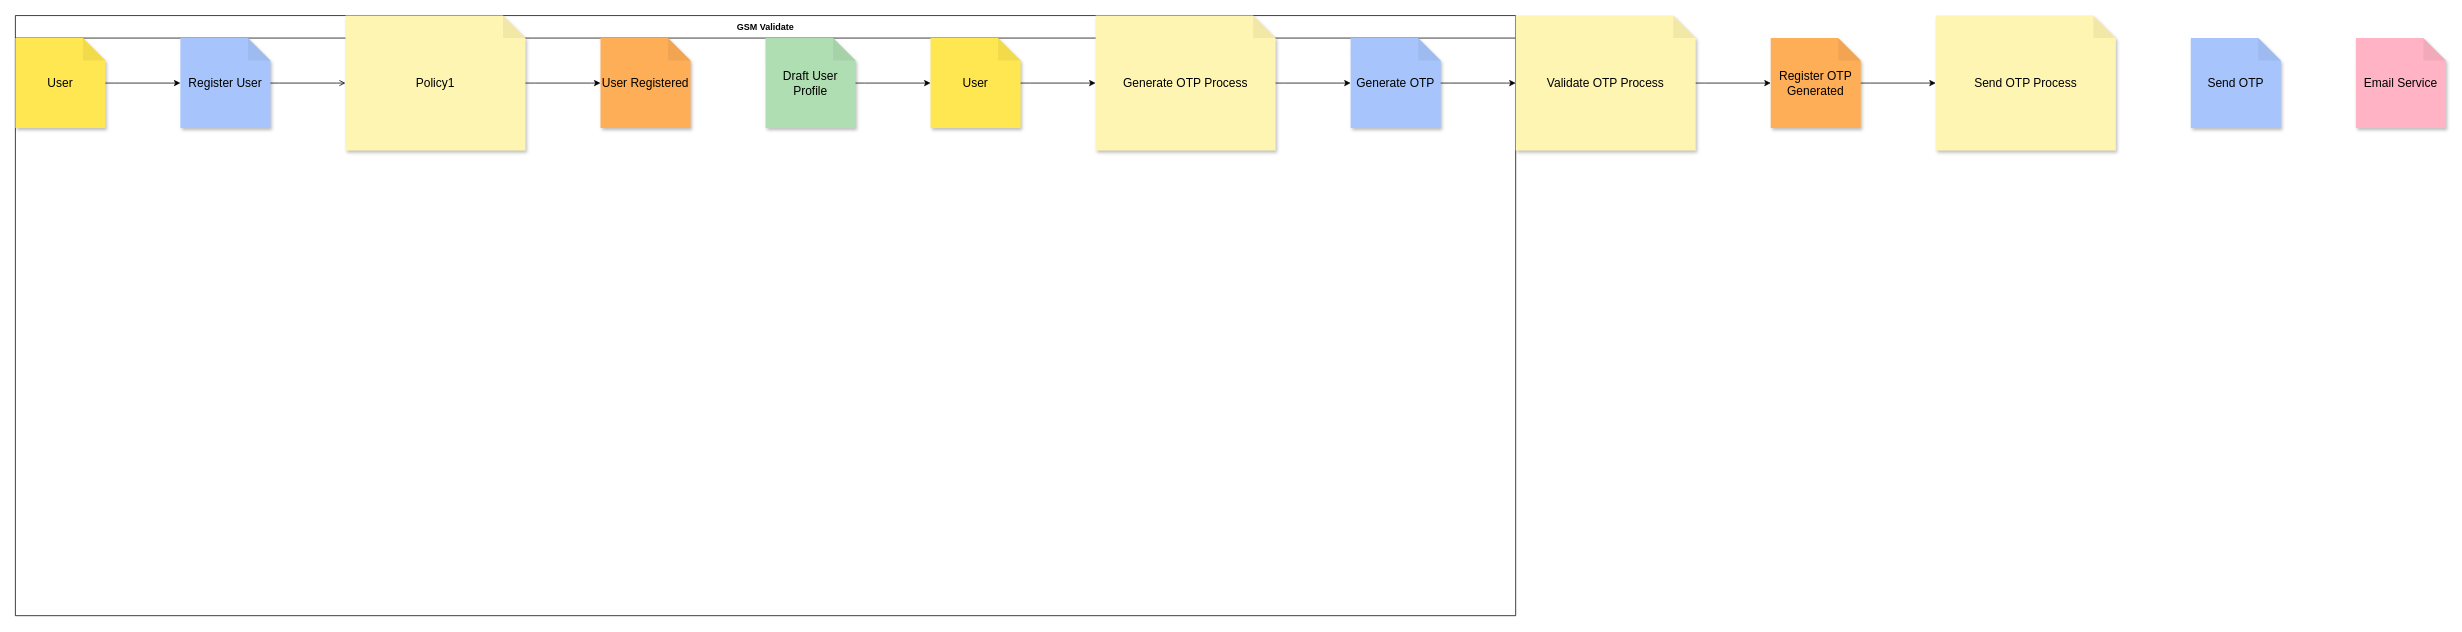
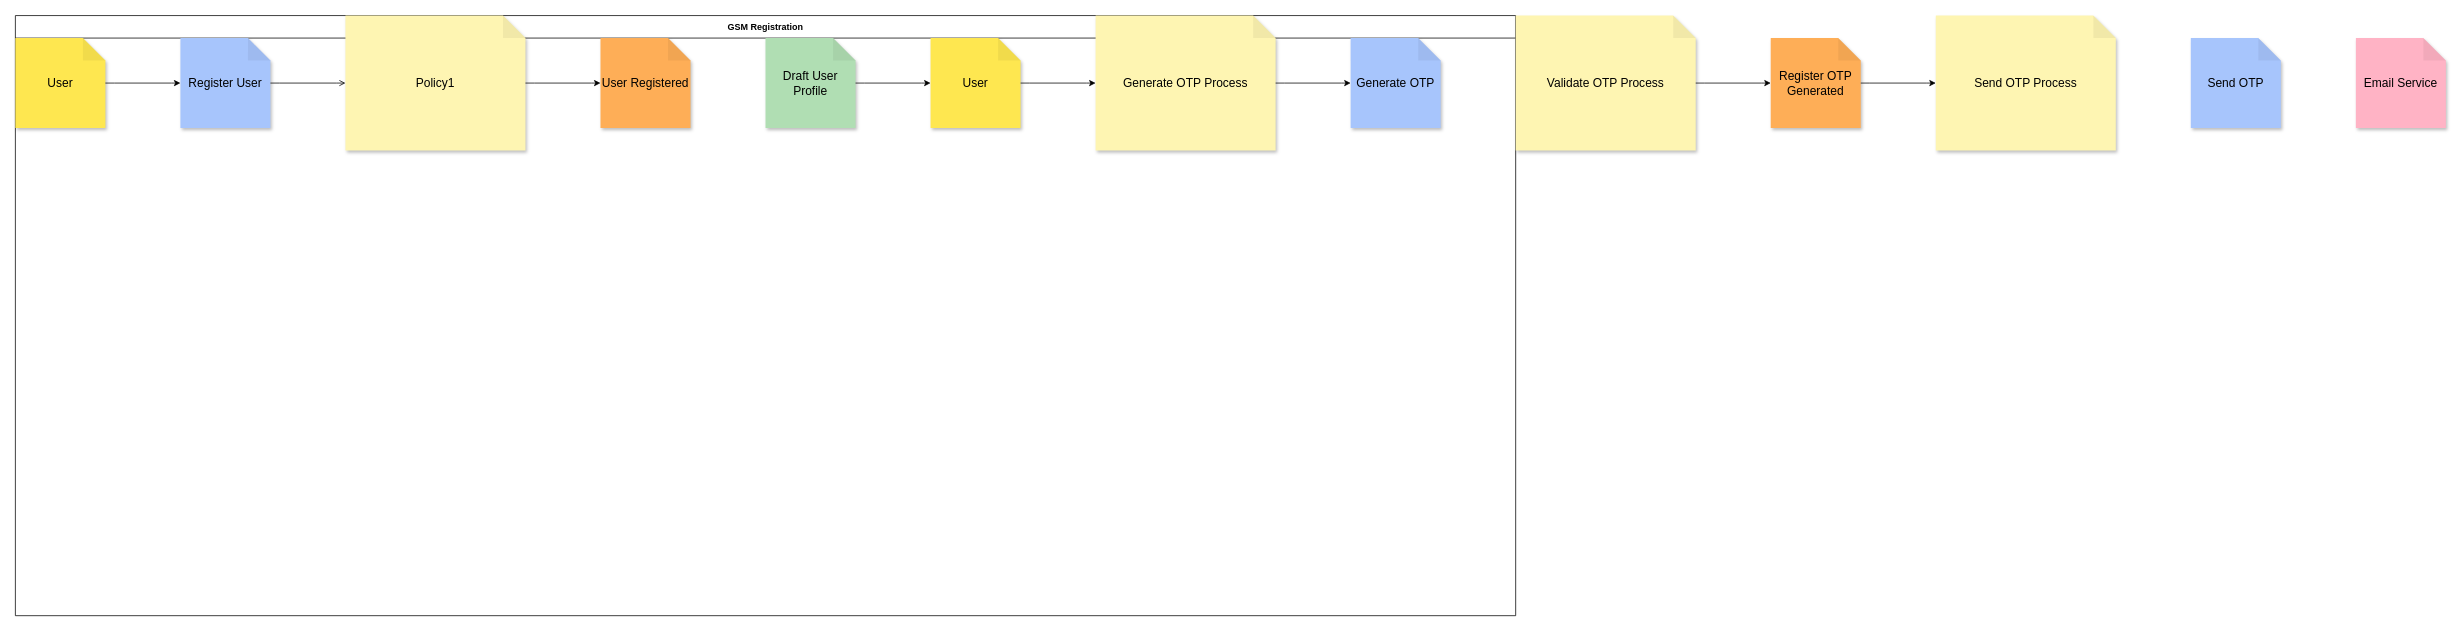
  <mxCell id="0" />
  <mxCell id="1" parent="0" />
- <mxCell id="2" value="GSM Validate" style="swimlane;startSize=30;horizontal=1;" parent="1" vertex="1"><mxGeometry y="20" width="2000" height="800" as="geometry" x="20" /></mxCell>
+ <mxCell id="2" value="GSM Registration" style="swimlane;startSize=30;horizontal=1;" parent="1" vertex="1"><mxGeometry y="20" width="2000" height="800" as="geometry" x="20" /></mxCell>
  <mxCell id="3" value="User" style="shape=note;whiteSpace=wrap;html=1;backgroundOutline=1;darkOpacity=0.05;fillColor=#fee750;strokeColor=none;fontSize=16;fontStyle=0;rotation=0;shadow=1;" parent="2" vertex="1"><mxGeometry y="30" width="120" height="120" as="geometry" /></mxCell>
  <mxCell id="4" value="User" style="shape=note;whiteSpace=wrap;html=1;backgroundOutline=1;darkOpacity=0.05;fillColor=#fee750;strokeColor=none;fontSize=16;fontStyle=0;rotation=0;shadow=1;" parent="2" vertex="1"><mxGeometry x="1220" y="30" width="120" height="120" as="geometry" /></mxCell>
  <mxCell id="5" value="Draft User Profile" style="shape=note;whiteSpace=wrap;html=1;backgroundOutline=1;darkOpacity=0.05;fillColor=#b0deb3;strokeColor=none;fontSize=16;fontStyle=0;rotation=0;shadow=1;" parent="2" vertex="1"><mxGeometry x="1000" y="30" width="120" height="120" as="geometry" /></mxCell>
  <mxCell id="6" value="Register User" style="shape=note;whiteSpace=wrap;html=1;backgroundOutline=1;darkOpacity=0.05;fillColor=#a7c5fc;strokeColor=none;fontSize=16;fontStyle=0;rotation=0;shadow=1;" parent="2" vertex="1"><mxGeometry x="220" y="30" width="120" height="120" as="geometry" /></mxCell>
  <mxCell id="7" value="Policy1" style="shape=note;whiteSpace=wrap;html=1;backgroundOutline=1;darkOpacity=0.05;fillColor=#fef5b2;strokeColor=none;fontSize=16;fontStyle=0;rotation=0;shadow=1;" parent="2" vertex="1"><mxGeometry x="440" width="240" height="180" as="geometry" /></mxCell>
  <mxCell id="8" value="User Registered" style="shape=note;whiteSpace=wrap;html=1;backgroundOutline=1;darkOpacity=0.05;fillColor=#feae57;strokeColor=none;fontSize=16;fontStyle=0;rotation=0;shadow=1;" parent="2" vertex="1"><mxGeometry x="780" y="30" width="120" height="120" as="geometry" /></mxCell>
  <mxCell id="9" value="Generate OTP Process" style="shape=note;whiteSpace=wrap;html=1;backgroundOutline=1;darkOpacity=0.05;fillColor=#fef5b2;strokeColor=none;fontSize=16;fontStyle=0;rotation=0;shadow=1;" parent="2" vertex="1"><mxGeometry x="1440" width="240" height="180" as="geometry" /></mxCell>
  <mxCell id="10" value="Generate OTP" style="shape=note;whiteSpace=wrap;html=1;backgroundOutline=1;darkOpacity=0.05;fillColor=#a7c5fc;strokeColor=none;fontSize=16;fontStyle=0;rotation=0;shadow=1;" parent="2" vertex="1"><mxGeometry x="1780" y="30" width="120" height="120" as="geometry" /></mxCell>
  <mxCell id="11" value="Validate OTP Process" style="shape=note;whiteSpace=wrap;html=1;backgroundOutline=1;darkOpacity=0.05;fillColor=#fef5b2;strokeColor=none;fontSize=16;fontStyle=0;rotation=0;shadow=1;" parent="2" vertex="1"><mxGeometry x="2000" width="240" height="180" as="geometry" /></mxCell>
  <mxCell id="12" value="Register OTP Generated" style="shape=note;whiteSpace=wrap;html=1;backgroundOutline=1;darkOpacity=0.05;fillColor=#feae57;strokeColor=none;fontSize=16;fontStyle=0;rotation=0;shadow=1;" parent="2" vertex="1"><mxGeometry x="2340" y="30" width="120" height="120" as="geometry" /></mxCell>
  <mxCell id="13" value="Send OTP Process" style="shape=note;whiteSpace=wrap;html=1;backgroundOutline=1;darkOpacity=0.05;fillColor=#fef5b2;strokeColor=none;fontSize=16;fontStyle=0;rotation=0;shadow=1;" parent="2" vertex="1"><mxGeometry x="2560" width="240" height="180" as="geometry" /></mxCell>
  <mxCell id="14" value="Send OTP" style="shape=note;whiteSpace=wrap;html=1;backgroundOutline=1;darkOpacity=0.05;fillColor=#a7c5fc;strokeColor=none;fontSize=16;fontStyle=0;rotation=0;shadow=1;" parent="2" vertex="1"><mxGeometry x="2900" y="30" width="120" height="120" as="geometry" /></mxCell>
  <mxCell id="15" value="Email Service" style="shape=note;whiteSpace=wrap;html=1;backgroundOutline=1;darkOpacity=0.05;fillColor=#ffb3c5;strokeColor=none;fontSize=16;fontStyle=0;rotation=0;shadow=1;" parent="2" vertex="1"><mxGeometry x="3120" y="30" width="120" height="120" as="geometry" /></mxCell>
  <mxCell id="16" style="edgeStyle=orthogonalEdgeStyle;rounded=0;orthogonalLoop=1;jettySize=auto;html=1;noEdgeStyle=1;orthogonal=1;" parent="2" source="3" target="6" edge="1"><mxGeometry relative="1" as="geometry"><Array as="points"><mxPoint x="132" y="90" /><mxPoint x="208" y="90" /></Array></mxGeometry></mxCell>
  <mxCell id="17" style="edgeStyle=orthogonalEdgeStyle;rounded=0;orthogonalLoop=1;jettySize=auto;html=1;noEdgeStyle=1;orthogonal=1;endArrow=open;" parent="2" source="6" target="7" edge="1"><mxGeometry relative="1" as="geometry"><Array as="points"><mxPoint x="352" y="90" /><mxPoint x="428" y="90" /></Array></mxGeometry></mxCell>
  <mxCell id="18" style="edgeStyle=orthogonalEdgeStyle;rounded=0;orthogonalLoop=1;jettySize=auto;html=1;noEdgeStyle=1;orthogonal=1;" parent="2" source="7" target="8" edge="1"><mxGeometry relative="1" as="geometry"><Array as="points"><mxPoint x="692" y="90" /><mxPoint x="768" y="90" /></Array></mxGeometry></mxCell>
  <mxCell id="19" style="edgeStyle=orthogonalEdgeStyle;rounded=0;orthogonalLoop=1;jettySize=auto;html=1;noEdgeStyle=1;orthogonal=1;" parent="2" source="5" target="4" edge="1"><mxGeometry relative="1" as="geometry"><Array as="points"><mxPoint x="1132" y="90" /><mxPoint x="1208" y="90" /></Array></mxGeometry></mxCell>
  <mxCell id="20" style="edgeStyle=orthogonalEdgeStyle;rounded=0;orthogonalLoop=1;jettySize=auto;html=1;noEdgeStyle=1;orthogonal=1;" parent="2" source="4" target="9" edge="1"><mxGeometry relative="1" as="geometry"><Array as="points"><mxPoint x="1352" y="90" /><mxPoint x="1428" y="90" /></Array></mxGeometry></mxCell>
  <mxCell id="21" style="edgeStyle=orthogonalEdgeStyle;rounded=0;orthogonalLoop=1;jettySize=auto;html=1;noEdgeStyle=1;orthogonal=1;" parent="2" source="9" target="10" edge="1"><mxGeometry relative="1" as="geometry"><Array as="points"><mxPoint x="1692" y="90" /><mxPoint x="1768" y="90" /></Array></mxGeometry></mxCell>
- <mxCell id="22" style="edgeStyle=orthogonalEdgeStyle;rounded=0;orthogonalLoop=1;jettySize=auto;html=1;noEdgeStyle=1;orthogonal=1;" parent="2" source="10" target="11" edge="1"><mxGeometry relative="1" as="geometry"><Array as="points"><mxPoint x="1912" y="90" /><mxPoint x="1988" y="90" /></Array></mxGeometry></mxCell>
  <mxCell id="23" style="edgeStyle=orthogonalEdgeStyle;rounded=0;orthogonalLoop=1;jettySize=auto;html=1;noEdgeStyle=1;orthogonal=1;" parent="2" source="11" target="12" edge="1"><mxGeometry relative="1" as="geometry"><Array as="points"><mxPoint x="2252" y="90" /><mxPoint x="2328" y="90" /></Array></mxGeometry></mxCell>
  <mxCell id="24" style="edgeStyle=orthogonalEdgeStyle;rounded=0;orthogonalLoop=1;jettySize=auto;html=1;noEdgeStyle=1;orthogonal=1;" parent="2" source="12" target="13" edge="1"><mxGeometry relative="1" as="geometry"><Array as="points"><mxPoint x="2472" y="90" /><mxPoint x="2548" y="90" /></Array></mxGeometry></mxCell>
